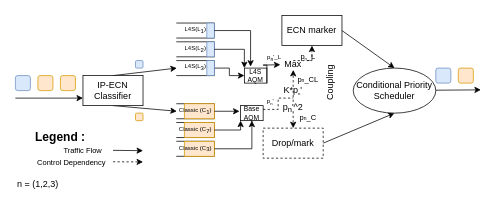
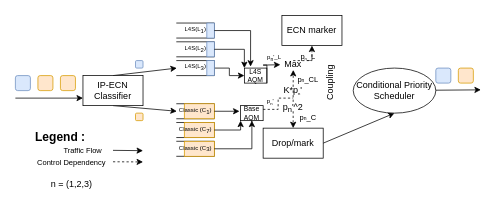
  <mxCell id="0" />
  <mxCell id="1" parent="0" />
  <mxCell id="2" style="rounded=0;orthogonalLoop=1;jettySize=auto;html=1;exitX=0.5;exitY=0;exitDx=0;exitDy=0;entryX=0.5;entryY=0;entryDx=0;entryDy=0;elbow=vertical;" parent="1" source="4" target="10" edge="1"><mxGeometry relative="1" as="geometry" /></mxCell>
  <mxCell id="3" style="rounded=0;orthogonalLoop=1;jettySize=auto;html=1;exitX=0.5;exitY=1;exitDx=0;exitDy=0;entryX=0.5;entryY=0;entryDx=0;entryDy=0;elbow=vertical;" parent="1" source="4" target="11" edge="1"><mxGeometry relative="1" as="geometry" /></mxCell>
  <mxCell id="4" value="IP-ECN Classifier" style="rounded=0;whiteSpace=wrap;html=1;" parent="1" vertex="1"><mxGeometry x="110" y="100" width="80" height="40" as="geometry" /></mxCell>
  <mxCell id="5" value="" style="rounded=1;whiteSpace=wrap;html=1;direction=east;fillColor=#ffe6cc;strokeColor=#d79b00;" parent="1" vertex="1"><mxGeometry x="80" y="100" width="20" height="20" as="geometry" /></mxCell>
  <mxCell id="6" value="" style="rounded=1;whiteSpace=wrap;html=1;direction=east;fillColor=#ffe6cc;strokeColor=#d79b00;" parent="1" vertex="1"><mxGeometry x="50" y="100" width="20" height="20" as="geometry" /></mxCell>
  <mxCell id="7" value="" style="rounded=1;whiteSpace=wrap;html=1;direction=east;fillColor=#dae8fc;strokeColor=#6c8ebf;" parent="1" vertex="1"><mxGeometry x="20" y="100" width="20" height="20" as="geometry" /></mxCell>
  <mxCell id="8" value="" style="endArrow=classic;html=1;rounded=0;entryX=0;entryY=0.75;entryDx=0;entryDy=0;" parent="1" target="4" edge="1"><mxGeometry width="50" height="50" relative="1" as="geometry"><mxPoint x="20" y="130" as="sourcePoint" /><mxPoint x="10" y="130" as="targetPoint" /></mxGeometry></mxCell>
  <mxCell id="9" style="edgeStyle=orthogonalEdgeStyle;rounded=0;orthogonalLoop=1;jettySize=auto;html=1;exitX=0.5;exitY=1;exitDx=0;exitDy=0;entryX=0;entryY=0.5;entryDx=0;entryDy=0;" edge="1" parent="1" source="10" target="14"><mxGeometry relative="1" as="geometry" /></mxCell>
  <mxCell id="10" value="" style="shape=partialRectangle;whiteSpace=wrap;html=1;bottom=1;right=1;left=1;top=0;fillColor=none;routingCenterX=-0.5;direction=north;shadow=0;" parent="1" vertex="1"><mxGeometry x="235" y="80" width="50" height="20" as="geometry" /></mxCell>
  <mxCell id="11" value="" style="shape=partialRectangle;whiteSpace=wrap;html=1;bottom=1;right=1;left=1;top=0;fillColor=none;routingCenterX=-0.5;direction=north;shadow=0;" parent="1" vertex="1"><mxGeometry x="235" y="137.5" width="50" height="20" as="geometry" /></mxCell>
  <mxCell id="12" value="" style="rounded=0;whiteSpace=wrap;html=1;fillColor=#dae8fc;strokeColor=#6c8ebf;shadow=0;" parent="1" vertex="1"><mxGeometry x="275" y="80" width="10" height="20" as="geometry" /></mxCell>
  <mxCell id="13" value="" style="rounded=0;whiteSpace=wrap;html=1;fillColor=#ffe6cc;strokeColor=#d79b00;shadow=0;" parent="1" vertex="1"><mxGeometry x="245" y="137.5" width="40" height="20" as="geometry" /></mxCell>
  <mxCell id="14" value="L4S AQM" style="rounded=0;whiteSpace=wrap;html=1;fontSize=9;shadow=0;" parent="1" vertex="1"><mxGeometry x="325" y="90" width="30" height="20" as="geometry" /></mxCell>
- <mxCell id="15" style="rounded=0;orthogonalLoop=1;jettySize=auto;html=1;exitX=1;exitY=0.5;exitDx=0;exitDy=0;entryX=0.5;entryY=0;entryDx=0;entryDy=0;elbow=vertical;" parent="1" source="16" target="32" edge="1"><mxGeometry relative="1" as="geometry" /></mxCell>
  <mxCell id="16" value="ECN marker" style="rounded=0;whiteSpace=wrap;html=1;shadow=0;" parent="1" vertex="1"><mxGeometry x="375" y="20" width="80" height="40" as="geometry" /></mxCell>
  <mxCell id="17" style="rounded=0;orthogonalLoop=1;jettySize=auto;html=1;exitX=1;exitY=0.5;exitDx=0;exitDy=0;entryX=0.5;entryY=1;entryDx=0;entryDy=0;elbow=vertical;" parent="1" source="18" target="32" edge="1"><mxGeometry relative="1" as="geometry" /></mxCell>
- <mxCell id="18" value="Drop/mark" style="rounded=0;whiteSpace=wrap;html=1;shadow=0;dashed=1;" parent="1" vertex="1"><mxGeometry x="350" y="170" width="80" height="40" as="geometry" /></mxCell>
+ <mxCell id="18" value="Drop/mark" style="rounded=0;whiteSpace=wrap;html=1;shadow=0;" parent="1" vertex="1"><mxGeometry x="350" y="170" width="80" height="40" as="geometry" /></mxCell>
  <mxCell id="19" style="edgeStyle=orthogonalEdgeStyle;rounded=0;orthogonalLoop=1;jettySize=auto;html=1;exitX=0.5;exitY=0;exitDx=0;exitDy=0;entryX=0.5;entryY=1;entryDx=0;entryDy=0;shadow=0;dashed=1;" parent="1" source="20" target="16" edge="1"><mxGeometry relative="1" as="geometry" /></mxCell>
  <mxCell id="20" value="Max" style="text;html=1;align=center;verticalAlign=middle;whiteSpace=wrap;rounded=0;shadow=0;" parent="1" vertex="1"><mxGeometry x="375" y="80" width="30" height="10" as="geometry" /></mxCell>
  <mxCell id="21" style="edgeStyle=orthogonalEdgeStyle;rounded=0;orthogonalLoop=1;jettySize=auto;html=1;entryX=0.5;entryY=0;entryDx=0;entryDy=0;endArrow=none;endFill=0;shadow=0;dashed=1;" parent="1" target="23" edge="1"><mxGeometry relative="1" as="geometry"><mxPoint x="390" y="120" as="sourcePoint" /><Array as="points"><mxPoint x="390" y="130" /><mxPoint x="390" y="130" /></Array></mxGeometry></mxCell>
  <mxCell id="22" value="K*p&lt;span style=&quot;font-size: 6.667px;&quot;&gt;&lt;sub&gt;n&lt;/sub&gt;&lt;/span&gt;'" style="text;html=1;align=center;verticalAlign=middle;whiteSpace=wrap;rounded=0;shadow=0;" parent="1" vertex="1"><mxGeometry x="375" y="115" width="30" height="10" as="geometry" /></mxCell>
  <mxCell id="23" value="p&lt;sub&gt;n&lt;/sub&gt;'^2" style="text;html=1;align=center;verticalAlign=middle;whiteSpace=wrap;rounded=0;shadow=0;" parent="1" vertex="1"><mxGeometry x="375" y="137.5" width="30" height="10" as="geometry" /></mxCell>
  <mxCell id="24" value="Base AQM" style="rounded=0;whiteSpace=wrap;html=1;fontSize=9;shadow=0;" parent="1" vertex="1"><mxGeometry x="320" y="140" width="30" height="20" as="geometry" /></mxCell>
  <mxCell id="25" style="edgeStyle=orthogonalEdgeStyle;rounded=0;orthogonalLoop=1;jettySize=auto;html=1;exitX=0.5;exitY=0;exitDx=0;exitDy=0;entryX=0.504;entryY=1.251;entryDx=0;entryDy=0;entryPerimeter=0;shadow=0;dashed=1;" parent="1" source="22" target="20" edge="1"><mxGeometry relative="1" as="geometry" /></mxCell>
  <mxCell id="26" style="edgeStyle=orthogonalEdgeStyle;rounded=0;orthogonalLoop=1;jettySize=auto;html=1;exitX=0.5;exitY=1;exitDx=0;exitDy=0;entryX=0.5;entryY=0;entryDx=0;entryDy=0;shadow=0;dashed=1;" parent="1" source="23" target="18" edge="1"><mxGeometry relative="1" as="geometry" /></mxCell>
  <mxCell id="27" value="&lt;font style=&quot;font-size: 8px;&quot;&gt;p&lt;sub&gt;n&lt;/sub&gt;'_L&lt;/font&gt;" style="text;html=1;align=center;verticalAlign=middle;whiteSpace=wrap;rounded=0;shadow=0;" parent="1" vertex="1"><mxGeometry x="355" y="70" width="20" height="10" as="geometry" /></mxCell>
  <mxCell id="28" value="&lt;font style=&quot;font-size: 8px;&quot;&gt;p&lt;span style=&quot;font-size: 6.667px;&quot;&gt;&lt;sub&gt;n&lt;/sub&gt;&lt;/span&gt;'&lt;/font&gt;" style="text;html=1;align=center;verticalAlign=middle;whiteSpace=wrap;rounded=0;shadow=0;" parent="1" vertex="1"><mxGeometry x="350" y="127.5" width="20" height="10" as="geometry" /></mxCell>
  <mxCell id="29" value="&lt;font style=&quot;font-size: 10px;&quot;&gt;p&lt;span style=&quot;font-size: 6.667px;&quot;&gt;&lt;sub&gt;n&lt;/sub&gt;&lt;/span&gt;_L&lt;/font&gt;" style="text;html=1;align=center;verticalAlign=middle;whiteSpace=wrap;rounded=0;fontSize=10;shadow=0;" parent="1" vertex="1"><mxGeometry x="400" y="70" width="20" height="10" as="geometry" /></mxCell>
  <mxCell id="30" value="&lt;font style=&quot;font-size: 10px;&quot;&gt;p&lt;span style=&quot;font-size: 6.667px;&quot;&gt;n&lt;/span&gt;_CL&lt;/font&gt;" style="text;html=1;align=center;verticalAlign=middle;whiteSpace=wrap;rounded=0;fontSize=10;shadow=0;" parent="1" vertex="1"><mxGeometry x="400" y="100" width="20" height="10" as="geometry" /></mxCell>
  <mxCell id="31" value="&lt;font style=&quot;font-size: 10px;&quot;&gt;p&lt;span style=&quot;font-size: 6.667px;&quot;&gt;n&lt;/span&gt;_C&lt;/font&gt;" style="text;html=1;align=center;verticalAlign=middle;whiteSpace=wrap;rounded=0;fontSize=10;shadow=0;" parent="1" vertex="1"><mxGeometry x="400" y="150" width="20" height="10" as="geometry" /></mxCell>
  <mxCell id="32" value="Conditional Priority Scheduler" style="ellipse;whiteSpace=wrap;html=1;" parent="1" vertex="1"><mxGeometry x="470" y="90" width="110" height="60" as="geometry" /></mxCell>
  <mxCell id="33" value="" style="rounded=1;whiteSpace=wrap;html=1;direction=east;fillColor=#ffe6cc;strokeColor=#d79b00;" parent="1" vertex="1"><mxGeometry x="610" y="90" width="20" height="20" as="geometry" /></mxCell>
  <mxCell id="34" value="" style="rounded=1;whiteSpace=wrap;html=1;direction=east;fillColor=#dae8fc;strokeColor=#6c8ebf;" parent="1" vertex="1"><mxGeometry x="580" y="90" width="20" height="20" as="geometry" /></mxCell>
  <mxCell id="35" value="" style="endArrow=classic;html=1;rounded=0;" parent="1" edge="1"><mxGeometry width="50" height="50" relative="1" as="geometry"><mxPoint x="580" y="119.46" as="sourcePoint" /><mxPoint x="640" y="119" as="targetPoint" /></mxGeometry></mxCell>
  <mxCell id="36" value="" style="rounded=1;whiteSpace=wrap;html=1;direction=east;fillColor=#ffe6cc;strokeColor=#d79b00;" parent="1" vertex="1"><mxGeometry x="180" y="150" width="10" height="10" as="geometry" /></mxCell>
  <mxCell id="37" value="" style="rounded=1;whiteSpace=wrap;html=1;direction=east;fillColor=#dae8fc;strokeColor=#6c8ebf;" parent="1" vertex="1"><mxGeometry x="180" y="80" width="10" height="10" as="geometry" /></mxCell>
  <mxCell id="38" value="Coupling" style="text;html=1;align=center;verticalAlign=middle;whiteSpace=wrap;rounded=0;direction=east;textDirection=vertical-rl;rotation=-180;" parent="1" vertex="1"><mxGeometry x="430" y="72.5" width="20" height="75" as="geometry" /></mxCell>
  <mxCell id="39" value="Traffic Flow" style="text;html=1;align=center;verticalAlign=middle;whiteSpace=wrap;rounded=0;fontSize=10;" parent="1" vertex="1"><mxGeometry x="70" y="195" width="80" height="10" as="geometry" /></mxCell>
  <mxCell id="40" value="Control Dependency" style="text;html=1;align=center;verticalAlign=middle;whiteSpace=wrap;rounded=0;fontSize=10;" parent="1" vertex="1"><mxGeometry x="40" y="210" width="110" height="10" as="geometry" /></mxCell>
  <mxCell id="41" value="&lt;h1&gt;&lt;font style=&quot;font-size: 16px;&quot;&gt;Legend :&lt;/font&gt;&lt;/h1&gt;" style="text;html=1;align=center;verticalAlign=middle;whiteSpace=wrap;rounded=0;" parent="1" vertex="1"><mxGeometry x="40" y="170" width="80" height="20" as="geometry" /></mxCell>
  <mxCell id="42" value="" style="endArrow=classic;html=1;rounded=0;" parent="1" edge="1"><mxGeometry width="50" height="50" relative="1" as="geometry"><mxPoint x="150" y="199.58" as="sourcePoint" /><mxPoint x="190" y="200" as="targetPoint" /></mxGeometry></mxCell>
  <mxCell id="43" value="" style="endArrow=classic;html=1;rounded=0;dashed=1;" parent="1" edge="1"><mxGeometry width="50" height="50" relative="1" as="geometry"><mxPoint x="150" y="214.79" as="sourcePoint" /><mxPoint x="190" y="215" as="targetPoint" /></mxGeometry></mxCell>
  <mxCell id="44" value="" style="shape=partialRectangle;whiteSpace=wrap;html=1;bottom=1;right=1;left=1;top=0;fillColor=none;routingCenterX=-0.5;direction=north;shadow=0;" parent="1" vertex="1"><mxGeometry x="235" y="162.5" width="50" height="20" as="geometry" /></mxCell>
  <mxCell id="45" value="" style="rounded=0;whiteSpace=wrap;html=1;fillColor=#ffe6cc;strokeColor=#d79b00;shadow=0;" parent="1" vertex="1"><mxGeometry x="245" y="162.5" width="40" height="20" as="geometry" /></mxCell>
  <mxCell id="46" value="" style="shape=partialRectangle;whiteSpace=wrap;html=1;bottom=1;right=1;left=1;top=0;fillColor=none;routingCenterX=-0.5;direction=north;shadow=0;" parent="1" vertex="1"><mxGeometry x="235" y="187.5" width="50" height="20" as="geometry" /></mxCell>
  <mxCell id="47" value="" style="rounded=0;whiteSpace=wrap;html=1;fillColor=#ffe6cc;strokeColor=#d79b00;shadow=0;" parent="1" vertex="1"><mxGeometry x="245" y="187.5" width="40" height="20" as="geometry" /></mxCell>
  <mxCell id="48" value="" style="shape=partialRectangle;whiteSpace=wrap;html=1;bottom=1;right=1;left=1;top=0;fillColor=none;routingCenterX=-0.5;direction=north;shadow=0;" parent="1" vertex="1"><mxGeometry x="235" y="55" width="50" height="20" as="geometry" /></mxCell>
  <mxCell id="49" value="" style="rounded=0;whiteSpace=wrap;html=1;fillColor=#dae8fc;strokeColor=#6c8ebf;shadow=0;" parent="1" vertex="1"><mxGeometry x="275" y="55" width="10" height="20" as="geometry" /></mxCell>
  <mxCell id="50" style="edgeStyle=orthogonalEdgeStyle;rounded=0;orthogonalLoop=1;jettySize=auto;html=1;exitX=1;exitY=0.5;exitDx=0;exitDy=0;entryX=0;entryY=0;entryDx=0;entryDy=0;" edge="1" parent="1" source="51" target="14"><mxGeometry relative="1" as="geometry" /></mxCell>
  <mxCell id="51" value="L4S(L&lt;sub style=&quot;font-size: 8px;&quot;&gt;2&lt;/sub&gt;)" style="text;html=1;align=center;verticalAlign=middle;whiteSpace=wrap;rounded=0;fontSize=8;" parent="1" vertex="1"><mxGeometry x="235" y="55" width="50" height="20" as="geometry" /></mxCell>
  <mxCell id="52" value="L4S(L&lt;sub style=&quot;font-size: 8px;&quot;&gt;3&lt;/sub&gt;)" style="text;html=1;align=center;verticalAlign=middle;whiteSpace=wrap;rounded=0;fontSize=8;" parent="1" vertex="1"><mxGeometry x="235" y="80" width="50" height="20" as="geometry" /></mxCell>
  <mxCell id="53" value="&lt;span style=&quot;font-size: 8px;&quot;&gt;Classic (C&lt;sub style=&quot;font-size: 8px;&quot;&gt;1&lt;/sub&gt;)&lt;/span&gt;" style="text;html=1;align=center;verticalAlign=middle;whiteSpace=wrap;rounded=0;fontSize=8;" parent="1" vertex="1"><mxGeometry x="235" y="137.5" width="50" height="20" as="geometry" /></mxCell>
  <mxCell id="54" style="edgeStyle=orthogonalEdgeStyle;rounded=0;orthogonalLoop=1;jettySize=auto;html=1;exitX=1;exitY=0.5;exitDx=0;exitDy=0;entryX=0;entryY=1;entryDx=0;entryDy=0;" edge="1" parent="1" source="55" target="24"><mxGeometry relative="1" as="geometry" /></mxCell>
  <mxCell id="55" value="&lt;span style=&quot;font-size: 8px;&quot;&gt;Classic (C&lt;sub style=&quot;font-size: 8px;&quot;&gt;7&lt;/sub&gt;)&lt;/span&gt;" style="text;html=1;align=center;verticalAlign=middle;whiteSpace=wrap;rounded=0;fontSize=8;" parent="1" vertex="1"><mxGeometry x="235" y="162.5" width="50" height="20" as="geometry" /></mxCell>
  <mxCell id="56" style="edgeStyle=orthogonalEdgeStyle;rounded=0;orthogonalLoop=1;jettySize=auto;html=1;exitX=1;exitY=0.5;exitDx=0;exitDy=0;entryX=0.5;entryY=1;entryDx=0;entryDy=0;" edge="1" parent="1" source="57" target="24"><mxGeometry relative="1" as="geometry" /></mxCell>
  <mxCell id="57" value="&lt;span style=&quot;font-size: 8px;&quot;&gt;Classic (C&lt;sub style=&quot;font-size: 8px;&quot;&gt;3&lt;/sub&gt;)&lt;/span&gt;" style="text;html=1;align=center;verticalAlign=middle;whiteSpace=wrap;rounded=0;fontSize=8;" parent="1" vertex="1"><mxGeometry x="235" y="187.5" width="50" height="20" as="geometry" /></mxCell>
  <mxCell id="58" value="" style="shape=partialRectangle;whiteSpace=wrap;html=1;bottom=1;right=1;left=1;top=0;fillColor=none;routingCenterX=-0.5;direction=north;shadow=0;" parent="1" vertex="1"><mxGeometry x="235" y="30" width="50" height="20" as="geometry" /></mxCell>
  <mxCell id="59" value="" style="rounded=0;whiteSpace=wrap;html=1;fillColor=#dae8fc;strokeColor=#6c8ebf;shadow=0;" parent="1" vertex="1"><mxGeometry x="275" y="30" width="10" height="20" as="geometry" /></mxCell>
  <mxCell id="60" value="L4S(L&lt;sub style=&quot;font-size: 8px;&quot;&gt;1&lt;/sub&gt;)" style="text;html=1;align=center;verticalAlign=middle;whiteSpace=wrap;rounded=0;fontSize=8;" parent="1" vertex="1"><mxGeometry x="235" y="30" width="50" height="20" as="geometry" /></mxCell>
  <mxCell id="61" style="edgeStyle=orthogonalEdgeStyle;rounded=0;orthogonalLoop=1;jettySize=auto;html=1;exitX=1;exitY=1;exitDx=0;exitDy=0;entryX=-0.069;entryY=0.55;entryDx=0;entryDy=0;entryPerimeter=0;" parent="1" source="14" target="20" edge="1"><mxGeometry relative="1" as="geometry"><Array as="points"><mxPoint x="350" y="86" /><mxPoint x="372" y="86" /></Array></mxGeometry></mxCell>
  <mxCell id="62" value="" style="endArrow=none;html=1;rounded=0;exitX=1;exitY=0.25;exitDx=0;exitDy=0;dashed=1;" parent="1" source="24" edge="1"><mxGeometry width="50" height="50" relative="1" as="geometry"><mxPoint x="330" y="140" as="sourcePoint" /><mxPoint x="390" y="130" as="targetPoint" /><Array as="points"><mxPoint x="370" y="145" /><mxPoint x="370" y="130" /></Array></mxGeometry></mxCell>
  <mxCell id="63" style="edgeStyle=orthogonalEdgeStyle;rounded=0;orthogonalLoop=1;jettySize=auto;html=1;exitX=0.5;exitY=1;exitDx=0;exitDy=0;entryX=0.275;entryY=-0.1;entryDx=0;entryDy=0;entryPerimeter=0;" edge="1" parent="1" source="58" target="14"><mxGeometry relative="1" as="geometry" /></mxCell>
  <mxCell id="64" style="edgeStyle=orthogonalEdgeStyle;rounded=0;orthogonalLoop=1;jettySize=auto;html=1;exitX=0.5;exitY=1;exitDx=0;exitDy=0;entryX=-0.05;entryY=0.395;entryDx=0;entryDy=0;entryPerimeter=0;" edge="1" parent="1" source="11" target="24"><mxGeometry relative="1" as="geometry" /></mxCell>
- <mxCell id="65" value="n = (1,2,3)" style="text;html=1;align=center;verticalAlign=middle;whiteSpace=wrap;rounded=0;" vertex="1" parent="1"><mxGeometry x="20" y="230" width="60" height="30" as="geometry" /></mxCell>
+ <mxCell id="65" value="n = (1,2,3)" style="text;html=1;align=center;verticalAlign=middle;whiteSpace=wrap;rounded=0;" vertex="1" parent="1"><mxGeometry x="65" y="230" width="60" height="30" as="geometry" /></mxCell>
